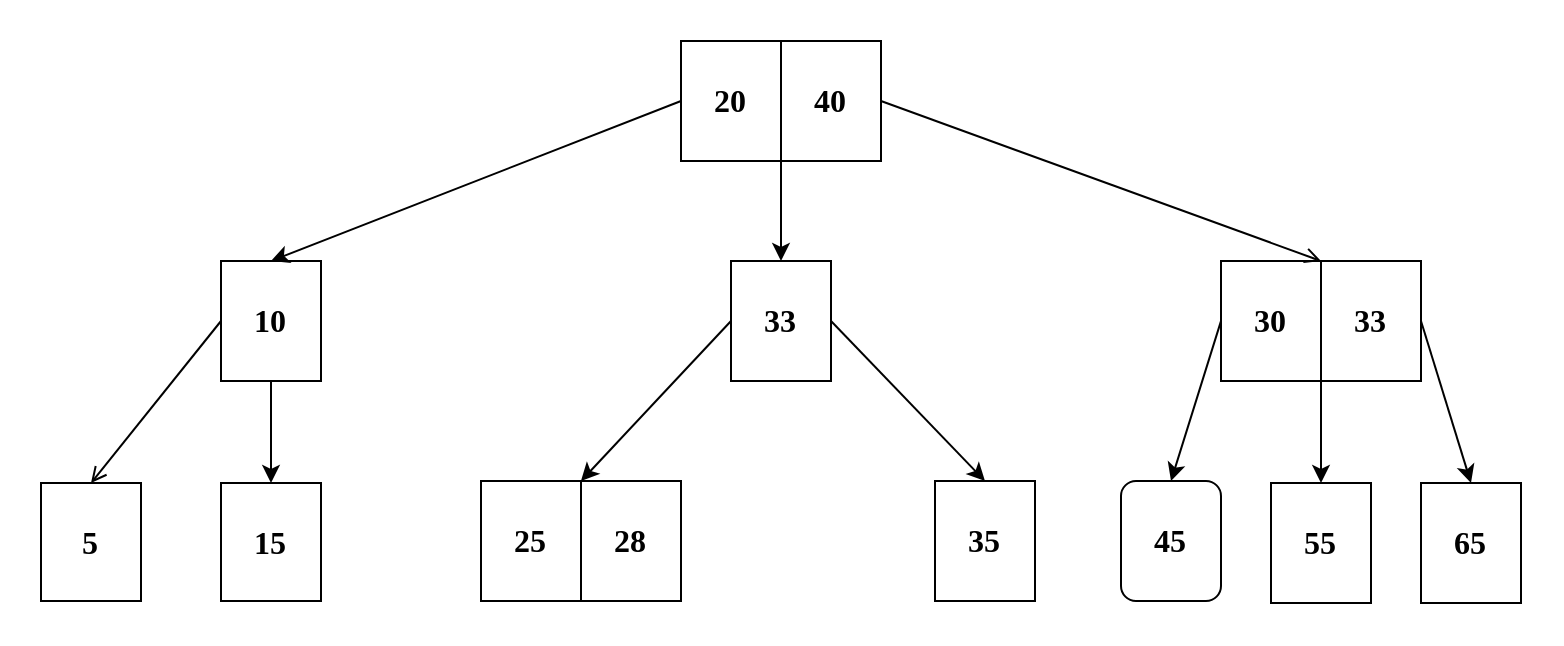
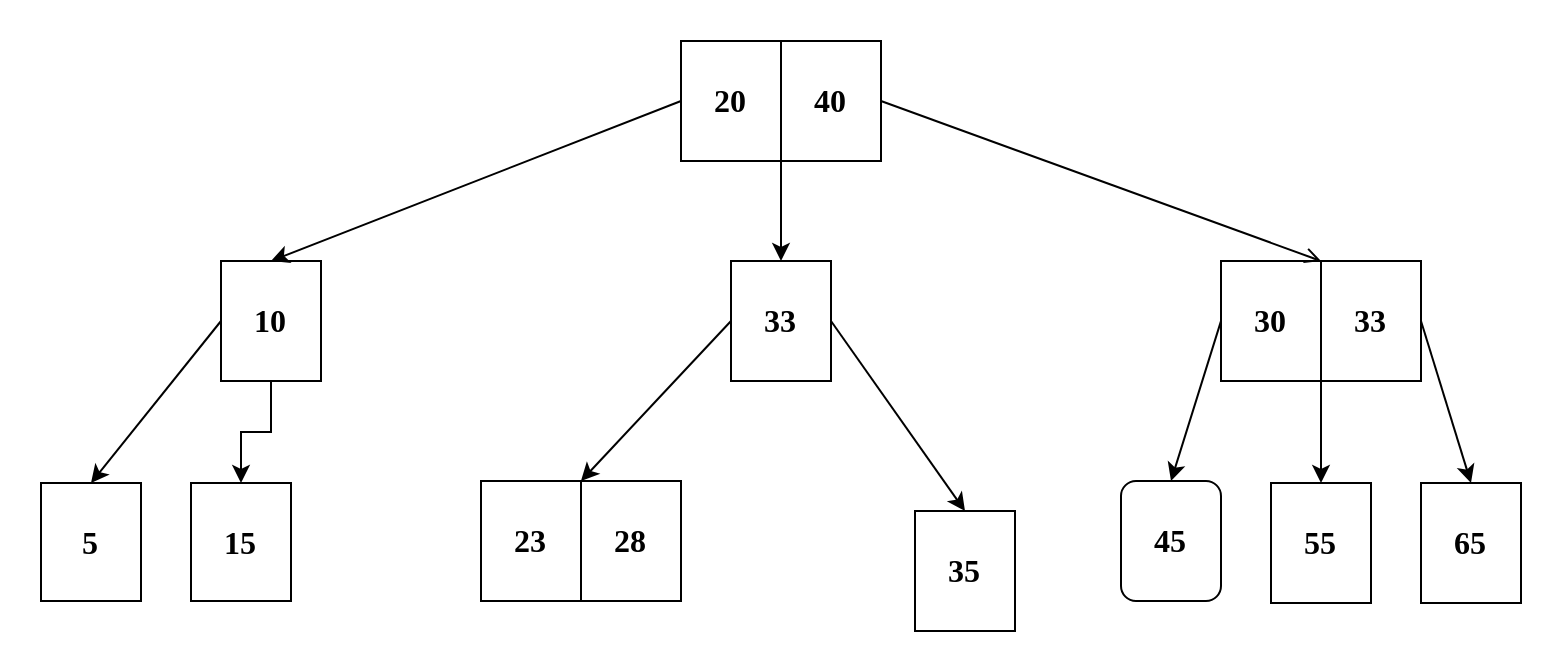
  <mxCell id="0" />
  <mxCell id="1" parent="0" />
  <mxCell id="2" value="&lt;b&gt;&lt;font face=&quot;Verdana&quot; style=&quot;font-size: 16px;&quot;&gt;20&lt;/font&gt;&lt;/b&gt;" style="rounded=0;whiteSpace=wrap;html=1;" vertex="1" parent="1"><mxGeometry x="340" y="20" width="50" height="60" as="geometry" /></mxCell>
  <mxCell id="3" style="edgeStyle=orthogonalEdgeStyle;rounded=0;orthogonalLoop=1;jettySize=auto;html=1;exitX=0;exitY=1;exitDx=0;exitDy=0;" edge="1" parent="1" source="4" target="9"><mxGeometry relative="1" as="geometry" /></mxCell>
  <mxCell id="4" value="&lt;b&gt;&lt;font face=&quot;Verdana&quot; style=&quot;font-size: 16px;&quot;&gt;40&lt;/font&gt;&lt;/b&gt;" style="rounded=0;whiteSpace=wrap;html=1;" vertex="1" parent="1"><mxGeometry x="390" y="20" width="50" height="60" as="geometry" /></mxCell>
  <mxCell id="5" style="edgeStyle=orthogonalEdgeStyle;rounded=0;orthogonalLoop=1;jettySize=auto;html=1;exitX=0.5;exitY=1;exitDx=0;exitDy=0;entryX=0.5;entryY=0;entryDx=0;entryDy=0;" edge="1" parent="1" source="6" target="8"><mxGeometry relative="1" as="geometry" /></mxCell>
  <mxCell id="6" value="&lt;b&gt;&lt;font face=&quot;Verdana&quot; style=&quot;font-size: 16px;&quot;&gt;10&lt;/font&gt;&lt;/b&gt;" style="rounded=0;whiteSpace=wrap;html=1;" vertex="1" parent="1"><mxGeometry x="110" y="130" width="50" height="60" as="geometry" /></mxCell>
  <mxCell id="7" value="&lt;b&gt;&lt;font face=&quot;Verdana&quot; style=&quot;font-size: 16px;&quot;&gt;5&lt;/font&gt;&lt;/b&gt;" style="rounded=0;whiteSpace=wrap;html=1;" vertex="1" parent="1"><mxGeometry x="20" y="241" width="50" height="59" as="geometry" /></mxCell>
- <mxCell id="8" value="&lt;b&gt;&lt;font face=&quot;Verdana&quot; style=&quot;font-size: 16px;&quot;&gt;15&lt;/font&gt;&lt;/b&gt;" style="rounded=0;whiteSpace=wrap;html=1;" vertex="1" parent="1"><mxGeometry x="110" y="241" width="50" height="59" as="geometry" /></mxCell>
+ <mxCell id="8" value="&lt;b&gt;&lt;font face=&quot;Verdana&quot; style=&quot;font-size: 16px;&quot;&gt;15&lt;/font&gt;&lt;/b&gt;" style="rounded=0;whiteSpace=wrap;html=1;" vertex="1" parent="1"><mxGeometry x="95" y="241" width="50" height="59" as="geometry" /></mxCell>
  <mxCell id="9" value="&lt;b&gt;&lt;font face=&quot;Verdana&quot; style=&quot;font-size: 16px;&quot;&gt;33&lt;/font&gt;&lt;/b&gt;" style="rounded=0;whiteSpace=wrap;html=1;" vertex="1" parent="1"><mxGeometry x="365" y="130" width="50" height="60" as="geometry" /></mxCell>
- <mxCell id="10" value="&lt;b&gt;&lt;font face=&quot;Verdana&quot; style=&quot;font-size: 16px;&quot;&gt;25&lt;/font&gt;&lt;/b&gt;" style="rounded=0;whiteSpace=wrap;html=1;" vertex="1" parent="1"><mxGeometry x="240" y="240" width="50" height="60" as="geometry" /></mxCell>
+ <mxCell id="10" value="&lt;b&gt;&lt;font face=&quot;Verdana&quot; style=&quot;font-size: 16px;&quot;&gt;23&lt;/font&gt;&lt;/b&gt;" style="rounded=0;whiteSpace=wrap;html=1;" vertex="1" parent="1"><mxGeometry x="240" y="240" width="50" height="60" as="geometry" /></mxCell>
  <mxCell id="11" value="&lt;b&gt;&lt;font face=&quot;Verdana&quot; style=&quot;font-size: 16px;&quot;&gt;28&lt;/font&gt;&lt;/b&gt;" style="rounded=0;whiteSpace=wrap;html=1;" vertex="1" parent="1"><mxGeometry x="290" y="240" width="50" height="60" as="geometry" /></mxCell>
  <mxCell id="12" value="" style="endArrow=classic;html=1;rounded=0;exitX=0;exitY=0.5;exitDx=0;exitDy=0;entryX=0.5;entryY=0;entryDx=0;entryDy=0;" edge="1" parent="1" source="2" target="6"><mxGeometry width="50" height="50" relative="1" as="geometry"><mxPoint x="230" y="280" as="sourcePoint" /><mxPoint x="280" y="230" as="targetPoint" /></mxGeometry></mxCell>
  <mxCell id="13" value="&lt;b&gt;&lt;font face=&quot;Verdana&quot; style=&quot;font-size: 16px;&quot;&gt;30&lt;/font&gt;&lt;/b&gt;" style="rounded=0;whiteSpace=wrap;html=1;" vertex="1" parent="1"><mxGeometry x="610" y="130" width="50" height="60" as="geometry" /></mxCell>
  <mxCell id="14" value="&lt;b&gt;&lt;font face=&quot;Verdana&quot; style=&quot;font-size: 16px;&quot;&gt;33&lt;/font&gt;&lt;/b&gt;" style="rounded=0;whiteSpace=wrap;html=1;" vertex="1" parent="1"><mxGeometry x="660" y="130" width="50" height="60" as="geometry" /></mxCell>
  <mxCell id="15" value="" style="endArrow=open;html=1;rounded=0;exitX=1;exitY=0.5;exitDx=0;exitDy=0;entryX=1;entryY=0;entryDx=0;entryDy=0;" edge="1" parent="1" source="4" target="13"><mxGeometry width="50" height="50" relative="1" as="geometry"><mxPoint x="230" y="280" as="sourcePoint" /><mxPoint x="280" y="230" as="targetPoint" /></mxGeometry></mxCell>
- <mxCell id="16" value="" style="endArrow=open;html=1;rounded=0;exitX=0;exitY=0.5;exitDx=0;exitDy=0;entryX=0.5;entryY=0;entryDx=0;entryDy=0;" edge="1" parent="1" source="6" target="7"><mxGeometry width="50" height="50" relative="1" as="geometry"><mxPoint x="230" y="280" as="sourcePoint" /><mxPoint x="280" y="230" as="targetPoint" /></mxGeometry></mxCell>
- <mxCell id="17" value="&lt;b&gt;&lt;font face=&quot;Verdana&quot; style=&quot;font-size: 16px;&quot;&gt;35&lt;/font&gt;&lt;/b&gt;" style="rounded=0;whiteSpace=wrap;html=1;" vertex="1" parent="1"><mxGeometry x="467" y="240" width="50" height="60" as="geometry" /></mxCell>
+ <mxCell id="16" value="" style="endArrow=classic;html=1;rounded=0;exitX=0;exitY=0.5;exitDx=0;exitDy=0;entryX=0.5;entryY=0;entryDx=0;entryDy=0;" edge="1" parent="1" source="6" target="7"><mxGeometry width="50" height="50" relative="1" as="geometry"><mxPoint x="230" y="280" as="sourcePoint" /><mxPoint x="280" y="230" as="targetPoint" /></mxGeometry></mxCell>
+ <mxCell id="17" value="&lt;b&gt;&lt;font face=&quot;Verdana&quot; style=&quot;font-size: 16px;&quot;&gt;35&lt;/font&gt;&lt;/b&gt;" style="rounded=0;whiteSpace=wrap;html=1;" vertex="1" parent="1"><mxGeometry x="457" y="255" width="50" height="60" as="geometry" /></mxCell>
  <mxCell id="18" value="" style="endArrow=classic;html=1;rounded=0;exitX=1;exitY=0.5;exitDx=0;exitDy=0;entryX=0.5;entryY=0;entryDx=0;entryDy=0;" edge="1" parent="1" source="9" target="17"><mxGeometry width="50" height="50" relative="1" as="geometry"><mxPoint x="430" y="280" as="sourcePoint" /><mxPoint x="480" y="230" as="targetPoint" /></mxGeometry></mxCell>
  <mxCell id="19" value="&lt;b&gt;&lt;font face=&quot;Verdana&quot; style=&quot;font-size: 16px;&quot;&gt;45&lt;/font&gt;&lt;/b&gt;" style="whiteSpace=wrap;html=1;rounded=1;" vertex="1" parent="1"><mxGeometry x="560" y="240" width="50" height="60" as="geometry" /></mxCell>
  <mxCell id="20" value="&lt;b&gt;&lt;font face=&quot;Verdana&quot; style=&quot;font-size: 16px;&quot;&gt;55&lt;/font&gt;&lt;/b&gt;" style="rounded=0;whiteSpace=wrap;html=1;" vertex="1" parent="1"><mxGeometry x="635" y="241" width="50" height="60" as="geometry" /></mxCell>
  <mxCell id="21" value="&lt;b&gt;&lt;font face=&quot;Verdana&quot; style=&quot;font-size: 16px;&quot;&gt;65&lt;/font&gt;&lt;/b&gt;" style="rounded=0;whiteSpace=wrap;html=1;" vertex="1" parent="1"><mxGeometry x="710" y="241" width="50" height="60" as="geometry" /></mxCell>
  <mxCell id="22" value="" style="endArrow=classic;html=1;rounded=0;exitX=0;exitY=0.5;exitDx=0;exitDy=0;entryX=0.5;entryY=0;entryDx=0;entryDy=0;" edge="1" parent="1" source="13" target="19"><mxGeometry width="50" height="50" relative="1" as="geometry"><mxPoint x="430" y="280" as="sourcePoint" /><mxPoint x="480" y="230" as="targetPoint" /></mxGeometry></mxCell>
  <mxCell id="23" value="" style="endArrow=classic;html=1;rounded=0;exitX=0;exitY=1;exitDx=0;exitDy=0;entryX=0.5;entryY=0;entryDx=0;entryDy=0;" edge="1" parent="1" source="14" target="20"><mxGeometry width="50" height="50" relative="1" as="geometry"><mxPoint x="430" y="280" as="sourcePoint" /><mxPoint x="480" y="230" as="targetPoint" /></mxGeometry></mxCell>
  <mxCell id="24" value="" style="endArrow=classic;html=1;rounded=0;exitX=1;exitY=0.5;exitDx=0;exitDy=0;entryX=0.5;entryY=0;entryDx=0;entryDy=0;" edge="1" parent="1" source="14" target="21"><mxGeometry width="50" height="50" relative="1" as="geometry"><mxPoint x="430" y="280" as="sourcePoint" /><mxPoint x="480" y="230" as="targetPoint" /></mxGeometry></mxCell>
  <mxCell id="25" value="" style="endArrow=classic;html=1;rounded=0;exitX=0;exitY=0.5;exitDx=0;exitDy=0;entryX=0;entryY=0;entryDx=0;entryDy=0;" edge="1" parent="1" source="9" target="11"><mxGeometry width="50" height="50" relative="1" as="geometry"><mxPoint x="430" y="240" as="sourcePoint" /><mxPoint x="480" y="190" as="targetPoint" /></mxGeometry></mxCell>
